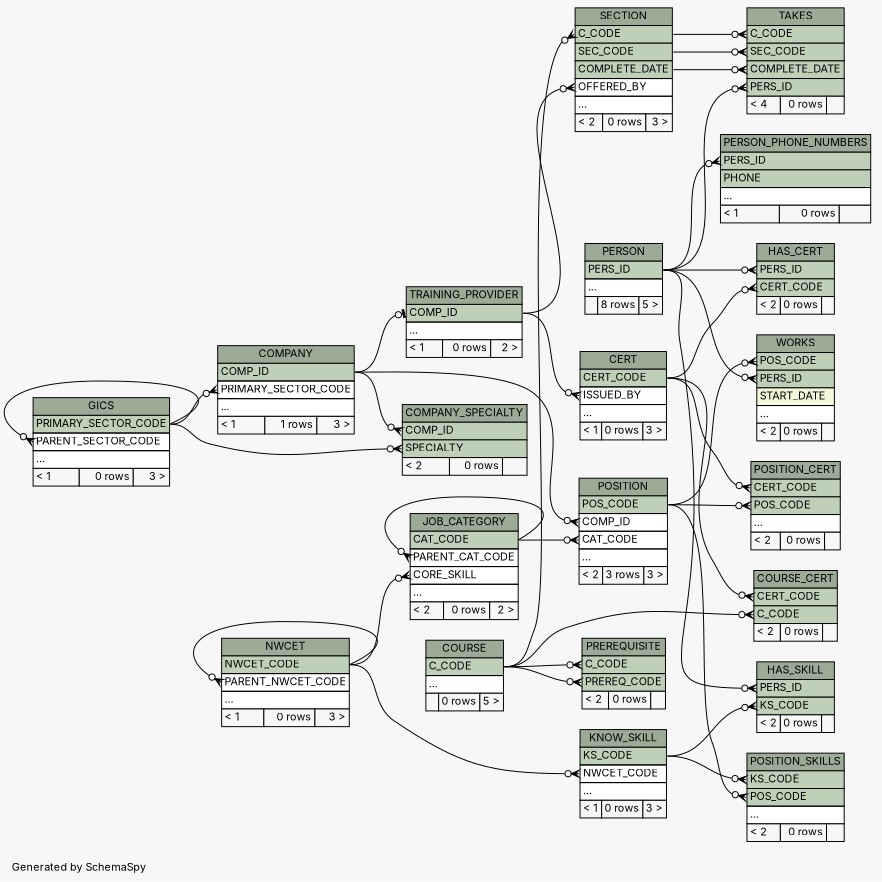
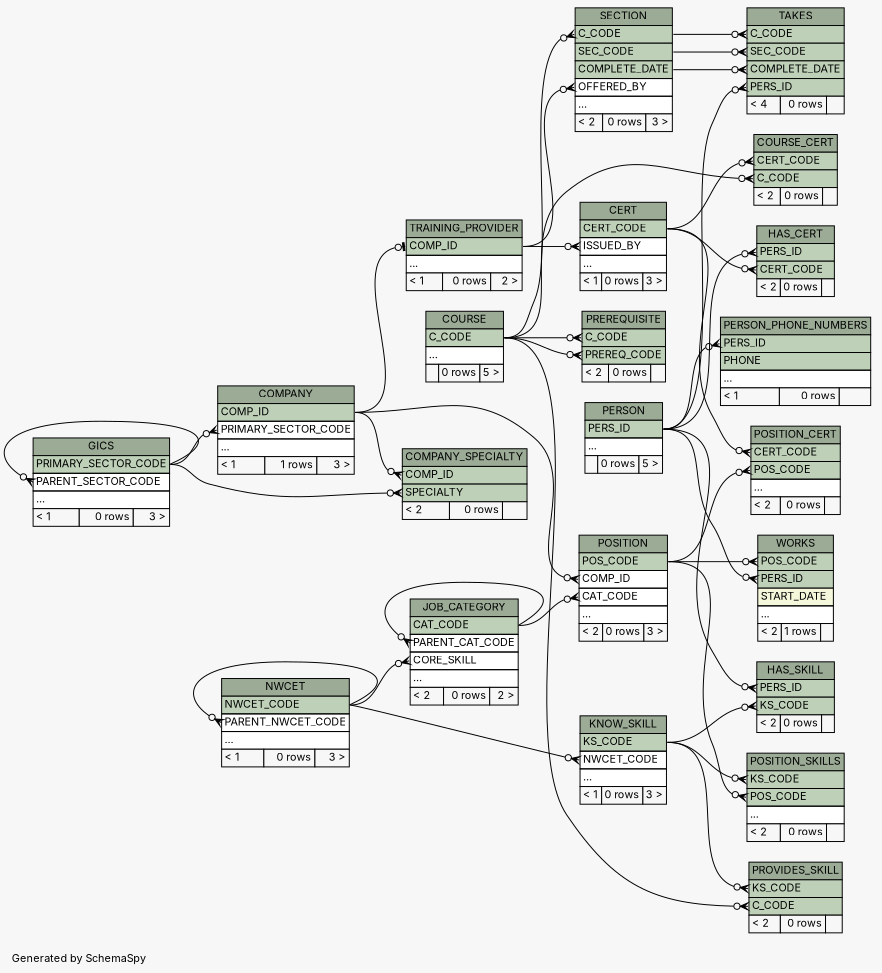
  digraph {
    bgcolor="#f7f7f7"
    fontname=Inter
    fontsize=11
    label="\nGenerated by SchemaSpy"
    labeljust=l
    nodesep=0.18
    rankdir=RL
    ranksep=0.46
    node [fontname=Inter fontsize=11 shape=plaintext]
    edge [arrowhead=none arrowsize=0.8 arrowtail=crowodot dir=back fontname=Inter headport="C_CODE:e" tailport="C_CODE:w"]
    n1 [label=<     <TABLE BORDER="0" CELLBORDER="1" CELLSPACING="0" BGCOLOR="#ffffff">       <TR><TD COLSPAN="3" BGCOLOR="#9bab96" ALIGN="CENTER">CERT</TD></TR>       <TR><TD PORT="CERT_CODE" COLSPAN="3" BGCOLOR="#bed1b8" ALIGN="LEFT">CERT_CODE</TD></TR>       <TR><TD PORT="ISSUED_BY" COLSPAN="3" ALIGN="LEFT">ISSUED_BY</TD></TR>       <TR><TD PORT="elipses" COLSPAN="3" ALIGN="LEFT">...</TD></TR>       <TR><TD ALIGN="LEFT" BGCOLOR="#f7f7f7">&lt; 1</TD><TD ALIGN="RIGHT" BGCOLOR="#f7f7f7">0 rows</TD><TD ALIGN="RIGHT" BGCOLOR="#f7f7f7">3 &gt;</TD></TR>     </TABLE>>]
    n2 [label=<     <TABLE BORDER="0" CELLBORDER="1" CELLSPACING="0" BGCOLOR="#ffffff">       <TR><TD COLSPAN="3" BGCOLOR="#9bab96" ALIGN="CENTER">TRAINING_PROVIDER</TD></TR>       <TR><TD PORT="COMP_ID" COLSPAN="3" BGCOLOR="#bed1b8" ALIGN="LEFT">COMP_ID</TD></TR>       <TR><TD PORT="elipses" COLSPAN="3" ALIGN="LEFT">...</TD></TR>       <TR><TD ALIGN="LEFT" BGCOLOR="#f7f7f7">&lt; 1</TD><TD ALIGN="RIGHT" BGCOLOR="#f7f7f7">0 rows</TD><TD ALIGN="RIGHT" BGCOLOR="#f7f7f7">2 &gt;</TD></TR>     </TABLE>>]
    n3 [label=<     <TABLE BORDER="0" CELLBORDER="1" CELLSPACING="0" BGCOLOR="#ffffff">       <TR><TD COLSPAN="3" BGCOLOR="#9bab96" ALIGN="CENTER">COMPANY</TD></TR>       <TR><TD PORT="COMP_ID" COLSPAN="3" BGCOLOR="#bed1b8" ALIGN="LEFT">COMP_ID</TD></TR>       <TR><TD PORT="PRIMARY_SECTOR_CODE" COLSPAN="3" ALIGN="LEFT">PRIMARY_SECTOR_CODE</TD></TR>       <TR><TD PORT="elipses" COLSPAN="3" ALIGN="LEFT">...</TD></TR>       <TR><TD ALIGN="LEFT" BGCOLOR="#f7f7f7">&lt; 1</TD><TD ALIGN="RIGHT" BGCOLOR="#f7f7f7">1 rows</TD><TD ALIGN="RIGHT" BGCOLOR="#f7f7f7">3 &gt;</TD></TR>     </TABLE>>]
    n4 [label=<     <TABLE BORDER="0" CELLBORDER="1" CELLSPACING="0" BGCOLOR="#ffffff">       <TR><TD COLSPAN="3" BGCOLOR="#9bab96" ALIGN="CENTER">GICS</TD></TR>       <TR><TD PORT="PRIMARY_SECTOR_CODE" COLSPAN="3" BGCOLOR="#bed1b8" ALIGN="LEFT">PRIMARY_SECTOR_CODE</TD></TR>       <TR><TD PORT="PARENT_SECTOR_CODE" COLSPAN="3" ALIGN="LEFT">PARENT_SECTOR_CODE</TD></TR>       <TR><TD PORT="elipses" COLSPAN="3" ALIGN="LEFT">...</TD></TR>       <TR><TD ALIGN="LEFT" BGCOLOR="#f7f7f7">&lt; 1</TD><TD ALIGN="RIGHT" BGCOLOR="#f7f7f7">0 rows</TD><TD ALIGN="RIGHT" BGCOLOR="#f7f7f7">3 &gt;</TD></TR>     </TABLE>>]
    n5 [label=<     <TABLE BORDER="0" CELLBORDER="1" CELLSPACING="0" BGCOLOR="#ffffff">       <TR><TD COLSPAN="3" BGCOLOR="#9bab96" ALIGN="CENTER">COMPANY_SPECIALTY</TD></TR>       <TR><TD PORT="COMP_ID" COLSPAN="3" BGCOLOR="#bed1b8" ALIGN="LEFT">COMP_ID</TD></TR>       <TR><TD PORT="SPECIALTY" COLSPAN="3" BGCOLOR="#bed1b8" ALIGN="LEFT">SPECIALTY</TD></TR>       <TR><TD ALIGN="LEFT" BGCOLOR="#f7f7f7">&lt; 2</TD><TD ALIGN="RIGHT" BGCOLOR="#f7f7f7">0 rows</TD><TD ALIGN="RIGHT" BGCOLOR="#f7f7f7">  </TD></TR>     </TABLE>>]
    n6 [label=<     <TABLE BORDER="0" CELLBORDER="1" CELLSPACING="0" BGCOLOR="#ffffff">       <TR><TD COLSPAN="3" BGCOLOR="#9bab96" ALIGN="CENTER">COURSE</TD></TR>       <TR><TD PORT="C_CODE" COLSPAN="3" BGCOLOR="#bed1b8" ALIGN="LEFT">C_CODE</TD></TR>       <TR><TD PORT="elipses" COLSPAN="3" ALIGN="LEFT">...</TD></TR>       <TR><TD ALIGN="LEFT" BGCOLOR="#f7f7f7">  </TD><TD ALIGN="RIGHT" BGCOLOR="#f7f7f7">0 rows</TD><TD ALIGN="RIGHT" BGCOLOR="#f7f7f7">5 &gt;</TD></TR>     </TABLE>>]
    n7 [label=<     <TABLE BORDER="0" CELLBORDER="1" CELLSPACING="0" BGCOLOR="#ffffff">       <TR><TD COLSPAN="3" BGCOLOR="#9bab96" ALIGN="CENTER">COURSE_CERT</TD></TR>       <TR><TD PORT="CERT_CODE" COLSPAN="3" BGCOLOR="#bed1b8" ALIGN="LEFT">CERT_CODE</TD></TR>       <TR><TD PORT="C_CODE" COLSPAN="3" BGCOLOR="#bed1b8" ALIGN="LEFT">C_CODE</TD></TR>       <TR><TD ALIGN="LEFT" BGCOLOR="#f7f7f7">&lt; 2</TD><TD ALIGN="RIGHT" BGCOLOR="#f7f7f7">0 rows</TD><TD ALIGN="RIGHT" BGCOLOR="#f7f7f7">  </TD></TR>     </TABLE>>]
    n8 [label=<     <TABLE BORDER="0" CELLBORDER="1" CELLSPACING="0" BGCOLOR="#ffffff">       <TR><TD COLSPAN="3" BGCOLOR="#9bab96" ALIGN="CENTER">HAS_CERT</TD></TR>       <TR><TD PORT="PERS_ID" COLSPAN="3" BGCOLOR="#bed1b8" ALIGN="LEFT">PERS_ID</TD></TR>       <TR><TD PORT="CERT_CODE" COLSPAN="3" BGCOLOR="#bed1b8" ALIGN="LEFT">CERT_CODE</TD></TR>       <TR><TD ALIGN="LEFT" BGCOLOR="#f7f7f7">&lt; 2</TD><TD ALIGN="RIGHT" BGCOLOR="#f7f7f7">0 rows</TD><TD ALIGN="RIGHT" BGCOLOR="#f7f7f7">  </TD></TR>     </TABLE>>]
-   n9 [label=<     <TABLE BORDER="0" CELLBORDER="1" CELLSPACING="0" BGCOLOR="#ffffff">       <TR><TD COLSPAN="3" BGCOLOR="#9bab96" ALIGN="CENTER">PERSON</TD></TR>       <TR><TD PORT="PERS_ID" COLSPAN="3" BGCOLOR="#bed1b8" ALIGN="LEFT">PERS_ID</TD></TR>       <TR><TD PORT="elipses" COLSPAN="3" ALIGN="LEFT">...</TD></TR>       <TR><TD ALIGN="LEFT" BGCOLOR="#f7f7f7">  </TD><TD ALIGN="RIGHT" BGCOLOR="#f7f7f7">8 rows</TD><TD ALIGN="RIGHT" BGCOLOR="#f7f7f7">5 &gt;</TD></TR>     </TABLE>>]
+   n9 [label=<     <TABLE BORDER="0" CELLBORDER="1" CELLSPACING="0" BGCOLOR="#ffffff">       <TR><TD COLSPAN="3" BGCOLOR="#9bab96" ALIGN="CENTER">PERSON</TD></TR>       <TR><TD PORT="PERS_ID" COLSPAN="3" BGCOLOR="#bed1b8" ALIGN="LEFT">PERS_ID</TD></TR>       <TR><TD PORT="elipses" COLSPAN="3" ALIGN="LEFT">...</TD></TR>       <TR><TD ALIGN="LEFT" BGCOLOR="#f7f7f7">  </TD><TD ALIGN="RIGHT" BGCOLOR="#f7f7f7">0 rows</TD><TD ALIGN="RIGHT" BGCOLOR="#f7f7f7">5 &gt;</TD></TR>     </TABLE>>]
    n10 [label=<     <TABLE BORDER="0" CELLBORDER="1" CELLSPACING="0" BGCOLOR="#ffffff">       <TR><TD COLSPAN="3" BGCOLOR="#9bab96" ALIGN="CENTER">HAS_SKILL</TD></TR>       <TR><TD PORT="PERS_ID" COLSPAN="3" BGCOLOR="#bed1b8" ALIGN="LEFT">PERS_ID</TD></TR>       <TR><TD PORT="KS_CODE" COLSPAN="3" BGCOLOR="#bed1b8" ALIGN="LEFT">KS_CODE</TD></TR>       <TR><TD ALIGN="LEFT" BGCOLOR="#f7f7f7">&lt; 2</TD><TD ALIGN="RIGHT" BGCOLOR="#f7f7f7">0 rows</TD><TD ALIGN="RIGHT" BGCOLOR="#f7f7f7">  </TD></TR>     </TABLE>>]
    n11 [label=<     <TABLE BORDER="0" CELLBORDER="1" CELLSPACING="0" BGCOLOR="#ffffff">       <TR><TD COLSPAN="3" BGCOLOR="#9bab96" ALIGN="CENTER">KNOW_SKILL</TD></TR>       <TR><TD PORT="KS_CODE" COLSPAN="3" BGCOLOR="#bed1b8" ALIGN="LEFT">KS_CODE</TD></TR>       <TR><TD PORT="NWCET_CODE" COLSPAN="3" ALIGN="LEFT">NWCET_CODE</TD></TR>       <TR><TD PORT="elipses" COLSPAN="3" ALIGN="LEFT">...</TD></TR>       <TR><TD ALIGN="LEFT" BGCOLOR="#f7f7f7">&lt; 1</TD><TD ALIGN="RIGHT" BGCOLOR="#f7f7f7">0 rows</TD><TD ALIGN="RIGHT" BGCOLOR="#f7f7f7">3 &gt;</TD></TR>     </TABLE>>]
    n12 [label=<     <TABLE BORDER="0" CELLBORDER="1" CELLSPACING="0" BGCOLOR="#ffffff">       <TR><TD COLSPAN="3" BGCOLOR="#9bab96" ALIGN="CENTER">NWCET</TD></TR>       <TR><TD PORT="NWCET_CODE" COLSPAN="3" BGCOLOR="#bed1b8" ALIGN="LEFT">NWCET_CODE</TD></TR>       <TR><TD PORT="PARENT_NWCET_CODE" COLSPAN="3" ALIGN="LEFT">PARENT_NWCET_CODE</TD></TR>       <TR><TD PORT="elipses" COLSPAN="3" ALIGN="LEFT">...</TD></TR>       <TR><TD ALIGN="LEFT" BGCOLOR="#f7f7f7">&lt; 1</TD><TD ALIGN="RIGHT" BGCOLOR="#f7f7f7">0 rows</TD><TD ALIGN="RIGHT" BGCOLOR="#f7f7f7">3 &gt;</TD></TR>     </TABLE>>]
    n13 [label=<     <TABLE BORDER="0" CELLBORDER="1" CELLSPACING="0" BGCOLOR="#ffffff">       <TR><TD COLSPAN="3" BGCOLOR="#9bab96" ALIGN="CENTER">JOB_CATEGORY</TD></TR>       <TR><TD PORT="CAT_CODE" COLSPAN="3" BGCOLOR="#bed1b8" ALIGN="LEFT">CAT_CODE</TD></TR>       <TR><TD PORT="PARENT_CAT_CODE" COLSPAN="3" ALIGN="LEFT">PARENT_CAT_CODE</TD></TR>       <TR><TD PORT="CORE_SKILL" COLSPAN="3" ALIGN="LEFT">CORE_SKILL</TD></TR>       <TR><TD PORT="elipses" COLSPAN="3" ALIGN="LEFT">...</TD></TR>       <TR><TD ALIGN="LEFT" BGCOLOR="#f7f7f7">&lt; 2</TD><TD ALIGN="RIGHT" BGCOLOR="#f7f7f7">0 rows</TD><TD ALIGN="RIGHT" BGCOLOR="#f7f7f7">2 &gt;</TD></TR>     </TABLE>>]
    n14 [label=<     <TABLE BORDER="0" CELLBORDER="1" CELLSPACING="0" BGCOLOR="#ffffff">       <TR><TD COLSPAN="3" BGCOLOR="#9bab96" ALIGN="CENTER">PERSON_PHONE_NUMBERS</TD></TR>       <TR><TD PORT="PERS_ID" COLSPAN="3" BGCOLOR="#bed1b8" ALIGN="LEFT">PERS_ID</TD></TR>       <TR><TD PORT="PHONE" COLSPAN="3" BGCOLOR="#bed1b8" ALIGN="LEFT">PHONE</TD></TR>       <TR><TD PORT="elipses" COLSPAN="3" ALIGN="LEFT">...</TD></TR>       <TR><TD ALIGN="LEFT" BGCOLOR="#f7f7f7">&lt; 1</TD><TD ALIGN="RIGHT" BGCOLOR="#f7f7f7">0 rows</TD><TD ALIGN="RIGHT" BGCOLOR="#f7f7f7">  </TD></TR>     </TABLE>>]
-   n15 [label=<     <TABLE BORDER="0" CELLBORDER="1" CELLSPACING="0" BGCOLOR="#ffffff">       <TR><TD COLSPAN="3" BGCOLOR="#9bab96" ALIGN="CENTER">POSITION</TD></TR>       <TR><TD PORT="POS_CODE" COLSPAN="3" BGCOLOR="#bed1b8" ALIGN="LEFT">POS_CODE</TD></TR>       <TR><TD PORT="COMP_ID" COLSPAN="3" ALIGN="LEFT">COMP_ID</TD></TR>       <TR><TD PORT="CAT_CODE" COLSPAN="3" ALIGN="LEFT">CAT_CODE</TD></TR>       <TR><TD PORT="elipses" COLSPAN="3" ALIGN="LEFT">...</TD></TR>       <TR><TD ALIGN="LEFT" BGCOLOR="#f7f7f7">&lt; 2</TD><TD ALIGN="RIGHT" BGCOLOR="#f7f7f7">3 rows</TD><TD ALIGN="RIGHT" BGCOLOR="#f7f7f7">3 &gt;</TD></TR>     </TABLE>>]
+   n15 [label=<     <TABLE BORDER="0" CELLBORDER="1" CELLSPACING="0" BGCOLOR="#ffffff">       <TR><TD COLSPAN="3" BGCOLOR="#9bab96" ALIGN="CENTER">POSITION</TD></TR>       <TR><TD PORT="POS_CODE" COLSPAN="3" BGCOLOR="#bed1b8" ALIGN="LEFT">POS_CODE</TD></TR>       <TR><TD PORT="COMP_ID" COLSPAN="3" ALIGN="LEFT">COMP_ID</TD></TR>       <TR><TD PORT="CAT_CODE" COLSPAN="3" ALIGN="LEFT">CAT_CODE</TD></TR>       <TR><TD PORT="elipses" COLSPAN="3" ALIGN="LEFT">...</TD></TR>       <TR><TD ALIGN="LEFT" BGCOLOR="#f7f7f7">&lt; 2</TD><TD ALIGN="RIGHT" BGCOLOR="#f7f7f7">0 rows</TD><TD ALIGN="RIGHT" BGCOLOR="#f7f7f7">3 &gt;</TD></TR>     </TABLE>>]
    n16 [label=<     <TABLE BORDER="0" CELLBORDER="1" CELLSPACING="0" BGCOLOR="#ffffff">       <TR><TD COLSPAN="3" BGCOLOR="#9bab96" ALIGN="CENTER">POSITION_CERT</TD></TR>       <TR><TD PORT="CERT_CODE" COLSPAN="3" BGCOLOR="#bed1b8" ALIGN="LEFT">CERT_CODE</TD></TR>       <TR><TD PORT="POS_CODE" COLSPAN="3" BGCOLOR="#bed1b8" ALIGN="LEFT">POS_CODE</TD></TR>       <TR><TD PORT="elipses" COLSPAN="3" ALIGN="LEFT">...</TD></TR>       <TR><TD ALIGN="LEFT" BGCOLOR="#f7f7f7">&lt; 2</TD><TD ALIGN="RIGHT" BGCOLOR="#f7f7f7">0 rows</TD><TD ALIGN="RIGHT" BGCOLOR="#f7f7f7">  </TD></TR>     </TABLE>>]
    n17 [label=<     <TABLE BORDER="0" CELLBORDER="1" CELLSPACING="0" BGCOLOR="#ffffff">       <TR><TD COLSPAN="3" BGCOLOR="#9bab96" ALIGN="CENTER">POSITION_SKILLS</TD></TR>       <TR><TD PORT="KS_CODE" COLSPAN="3" BGCOLOR="#bed1b8" ALIGN="LEFT">KS_CODE</TD></TR>       <TR><TD PORT="POS_CODE" COLSPAN="3" BGCOLOR="#bed1b8" ALIGN="LEFT">POS_CODE</TD></TR>       <TR><TD PORT="elipses" COLSPAN="3" ALIGN="LEFT">...</TD></TR>       <TR><TD ALIGN="LEFT" BGCOLOR="#f7f7f7">&lt; 2</TD><TD ALIGN="RIGHT" BGCOLOR="#f7f7f7">0 rows</TD><TD ALIGN="RIGHT" BGCOLOR="#f7f7f7">  </TD></TR>     </TABLE>>]
    n18 [label=<     <TABLE BORDER="0" CELLBORDER="1" CELLSPACING="0" BGCOLOR="#ffffff">       <TR><TD COLSPAN="3" BGCOLOR="#9bab96" ALIGN="CENTER">PREREQUISITE</TD></TR>       <TR><TD PORT="C_CODE" COLSPAN="3" BGCOLOR="#bed1b8" ALIGN="LEFT">C_CODE</TD></TR>       <TR><TD PORT="PREREQ_CODE" COLSPAN="3" BGCOLOR="#bed1b8" ALIGN="LEFT">PREREQ_CODE</TD></TR>       <TR><TD ALIGN="LEFT" BGCOLOR="#f7f7f7">&lt; 2</TD><TD ALIGN="RIGHT" BGCOLOR="#f7f7f7">0 rows</TD><TD ALIGN="RIGHT" BGCOLOR="#f7f7f7">  </TD></TR>     </TABLE>>]
+   n19 [label=<     <TABLE BORDER="0" CELLBORDER="1" CELLSPACING="0" BGCOLOR="#ffffff">       <TR><TD COLSPAN="3" BGCOLOR="#9bab96" ALIGN="CENTER">PROVIDES_SKILL</TD></TR>       <TR><TD PORT="KS_CODE" COLSPAN="3" BGCOLOR="#bed1b8" ALIGN="LEFT">KS_CODE</TD></TR>       <TR><TD PORT="C_CODE" COLSPAN="3" BGCOLOR="#bed1b8" ALIGN="LEFT">C_CODE</TD></TR>       <TR><TD ALIGN="LEFT" BGCOLOR="#f7f7f7">&lt; 2</TD><TD ALIGN="RIGHT" BGCOLOR="#f7f7f7">0 rows</TD><TD ALIGN="RIGHT" BGCOLOR="#f7f7f7">  </TD></TR>     </TABLE>>]
    n20 [label=<     <TABLE BORDER="0" CELLBORDER="1" CELLSPACING="0" BGCOLOR="#ffffff">       <TR><TD COLSPAN="3" BGCOLOR="#9bab96" ALIGN="CENTER">SECTION</TD></TR>       <TR><TD PORT="C_CODE" COLSPAN="3" BGCOLOR="#bed1b8" ALIGN="LEFT">C_CODE</TD></TR>       <TR><TD PORT="SEC_CODE" COLSPAN="3" BGCOLOR="#bed1b8" ALIGN="LEFT">SEC_CODE</TD></TR>       <TR><TD PORT="COMPLETE_DATE" COLSPAN="3" BGCOLOR="#bed1b8" ALIGN="LEFT">COMPLETE_DATE</TD></TR>       <TR><TD PORT="OFFERED_BY" COLSPAN="3" ALIGN="LEFT">OFFERED_BY</TD></TR>       <TR><TD PORT="elipses" COLSPAN="3" ALIGN="LEFT">...</TD></TR>       <TR><TD ALIGN="LEFT" BGCOLOR="#f7f7f7">&lt; 2</TD><TD ALIGN="RIGHT" BGCOLOR="#f7f7f7">0 rows</TD><TD ALIGN="RIGHT" BGCOLOR="#f7f7f7">3 &gt;</TD></TR>     </TABLE>>]
    n21 [label=<     <TABLE BORDER="0" CELLBORDER="1" CELLSPACING="0" BGCOLOR="#ffffff">       <TR><TD COLSPAN="3" BGCOLOR="#9bab96" ALIGN="CENTER">TAKES</TD></TR>       <TR><TD PORT="C_CODE" COLSPAN="3" BGCOLOR="#bed1b8" ALIGN="LEFT">C_CODE</TD></TR>       <TR><TD PORT="SEC_CODE" COLSPAN="3" BGCOLOR="#bed1b8" ALIGN="LEFT">SEC_CODE</TD></TR>       <TR><TD PORT="COMPLETE_DATE" COLSPAN="3" BGCOLOR="#bed1b8" ALIGN="LEFT">COMPLETE_DATE</TD></TR>       <TR><TD PORT="PERS_ID" COLSPAN="3" BGCOLOR="#bed1b8" ALIGN="LEFT">PERS_ID</TD></TR>       <TR><TD ALIGN="LEFT" BGCOLOR="#f7f7f7">&lt; 4</TD><TD ALIGN="RIGHT" BGCOLOR="#f7f7f7">0 rows</TD><TD ALIGN="RIGHT" BGCOLOR="#f7f7f7">  </TD></TR>     </TABLE>>]
-   n22 [label=<     <TABLE BORDER="0" CELLBORDER="1" CELLSPACING="0" BGCOLOR="#ffffff">       <TR><TD COLSPAN="3" BGCOLOR="#9bab96" ALIGN="CENTER">WORKS</TD></TR>       <TR><TD PORT="POS_CODE" COLSPAN="3" BGCOLOR="#bed1b8" ALIGN="LEFT">POS_CODE</TD></TR>       <TR><TD PORT="PERS_ID" COLSPAN="3" BGCOLOR="#bed1b8" ALIGN="LEFT">PERS_ID</TD></TR>       <TR><TD PORT="START_DATE" COLSPAN="3" BGCOLOR="#f4f7da" ALIGN="LEFT">START_DATE</TD></TR>       <TR><TD PORT="elipses" COLSPAN="3" ALIGN="LEFT">...</TD></TR>       <TR><TD ALIGN="LEFT" BGCOLOR="#f7f7f7">&lt; 2</TD><TD ALIGN="RIGHT" BGCOLOR="#f7f7f7">0 rows</TD><TD ALIGN="RIGHT" BGCOLOR="#f7f7f7">  </TD></TR>     </TABLE>>]
+   n22 [label=<     <TABLE BORDER="0" CELLBORDER="1" CELLSPACING="0" BGCOLOR="#ffffff">       <TR><TD COLSPAN="3" BGCOLOR="#9bab96" ALIGN="CENTER">WORKS</TD></TR>       <TR><TD PORT="POS_CODE" COLSPAN="3" BGCOLOR="#bed1b8" ALIGN="LEFT">POS_CODE</TD></TR>       <TR><TD PORT="PERS_ID" COLSPAN="3" BGCOLOR="#bed1b8" ALIGN="LEFT">PERS_ID</TD></TR>       <TR><TD PORT="START_DATE" COLSPAN="3" BGCOLOR="#f4f7da" ALIGN="LEFT">START_DATE</TD></TR>       <TR><TD PORT="elipses" COLSPAN="3" ALIGN="LEFT">...</TD></TR>       <TR><TD ALIGN="LEFT" BGCOLOR="#f7f7f7">&lt; 2</TD><TD ALIGN="RIGHT" BGCOLOR="#f7f7f7">1 rows</TD><TD ALIGN="RIGHT" BGCOLOR="#f7f7f7">  </TD></TR>     </TABLE>>]
    n1 -> n2 [headport="COMP_ID:e" tailport="ISSUED_BY:w"]
    n2 -> n3 [arrowtail=teeodot headport="COMP_ID:e" tailport="COMP_ID:w"]
    n3 -> n4 [headport="PRIMARY_SECTOR_CODE:e" tailport="PRIMARY_SECTOR_CODE:w"]
    n4 -> n4 [headport="PRIMARY_SECTOR_CODE:e" tailport="PARENT_SECTOR_CODE:w"]
    n5 -> n3 [headport="COMP_ID:e" tailport="COMP_ID:w"]
    n5 -> n4 [headport="PRIMARY_SECTOR_CODE:e" tailport="SPECIALTY:w"]
    n7 -> n1 [headport="CERT_CODE:e" tailport="CERT_CODE:w"]
    n7 -> n6
    n8 -> n1 [headport="CERT_CODE:e" tailport="CERT_CODE:w"]
    n8 -> n9 [headport="PERS_ID:e" tailport="PERS_ID:w"]
    n10 -> n9 [headport="PERS_ID:e" tailport="PERS_ID:w"]
    n10 -> n11 [headport="KS_CODE:e" tailport="KS_CODE:w"]
    n11 -> n12 [headport="NWCET_CODE:e" tailport="NWCET_CODE:w"]
    n12 -> n12 [headport="NWCET_CODE:e" tailport="PARENT_NWCET_CODE:w"]
    n13 -> n12 [headport="NWCET_CODE:e" tailport="CORE_SKILL:w"]
    n13 -> n13 [headport="CAT_CODE:e" tailport="PARENT_CAT_CODE:w"]
    n14 -> n9 [headport="PERS_ID:e" tailport="PERS_ID:w"]
    n15 -> n3 [headport="COMP_ID:e" tailport="COMP_ID:w"]
    n15 -> n13 [headport="CAT_CODE:e" tailport="CAT_CODE:w"]
    n16 -> n1 [headport="CERT_CODE:e" tailport="CERT_CODE:w"]
    n16 -> n15 [headport="POS_CODE:e" tailport="POS_CODE:w"]
    n17 -> n11 [headport="KS_CODE:e" tailport="KS_CODE:w"]
    n17 -> n15 [headport="POS_CODE:e" tailport="POS_CODE:w"]
    n18 -> n6
    n18 -> n6 [tailport="PREREQ_CODE:w"]
+   n19 -> n6
+   n19 -> n11 [headport="KS_CODE:e" tailport="KS_CODE:w"]
    n20 -> n2 [headport="COMP_ID:e" tailport="OFFERED_BY:w"]
    n20 -> n6
    n21 -> n9 [headport="PERS_ID:e" tailport="PERS_ID:w"]
    n21 -> n20
    n21 -> n20 [headport="COMPLETE_DATE:e" tailport="COMPLETE_DATE:w"]
    n21 -> n20 [headport="SEC_CODE:e" tailport="SEC_CODE:w"]
    n22 -> n9 [headport="PERS_ID:e" tailport="PERS_ID:w"]
    n22 -> n15 [headport="POS_CODE:e" tailport="POS_CODE:w"]
  }
